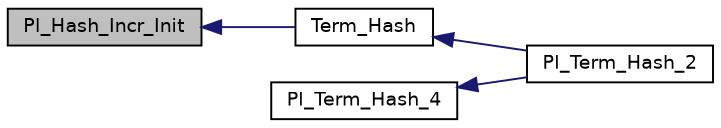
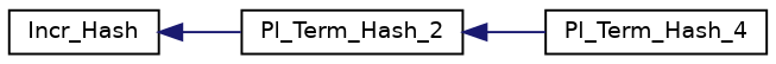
  digraph {
    rankdir=LR
    node [color=black fillcolor=white fontname=Helvetica fontsize=10 shape=record style=filled]
    edge [color=midnightblue dir=back fontname=Helvetica fontsize=10 labelfontname=Helvetica labelfontsize=10 style=solid]
-   n1 [fillcolor=grey75 fontcolor=black height=0.2 label=Pl_Hash_Incr_Init width=0.4]
-   n2 [height=0.2 label=Term_Hash width=0.4]
+   n2 [height=0.2 label=Incr_Hash width=0.4]
    n3 [height=0.2 label=Pl_Term_Hash_2 width=0.4]
    n4 [height=0.2 label=Pl_Term_Hash_4 width=0.4]
-   n1 -> n2
    n2 -> n3
-   n4 -> n3
+   n3 -> n4
  }
